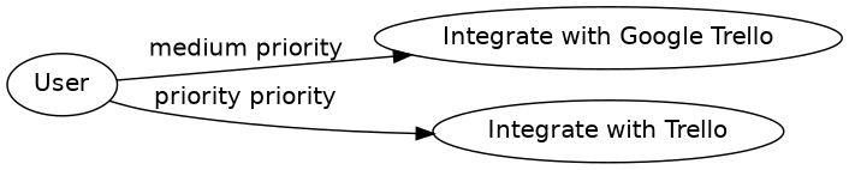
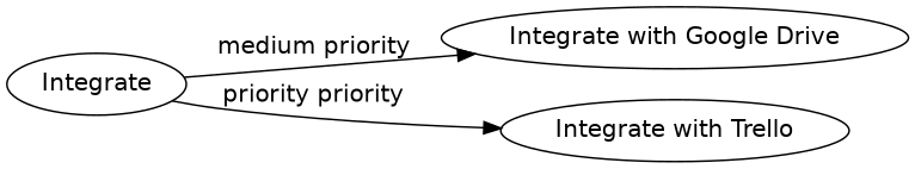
  digraph {
    fontname="DejaVu Sans"
    rankdir=LR
    node [fontname="DejaVu Sans"]
    edge [fontname="DejaVu Sans"]
-   User
-   "Integrate with Google Drive" [label="Integrate with Google Trello"]
+   User [label=Integrate]
+   "Integrate with Google Drive"
    "Integrate with Trello"
    User -> "Integrate with Google Drive" [label="medium priority"]
    User -> "Integrate with Trello" [label="priority priority"]
  }
